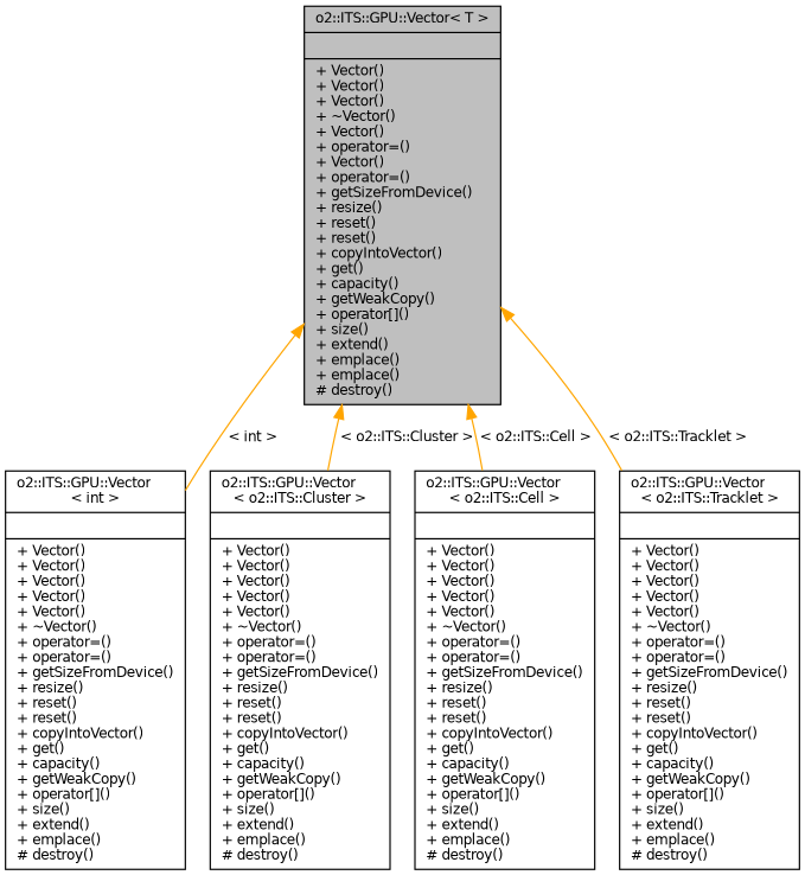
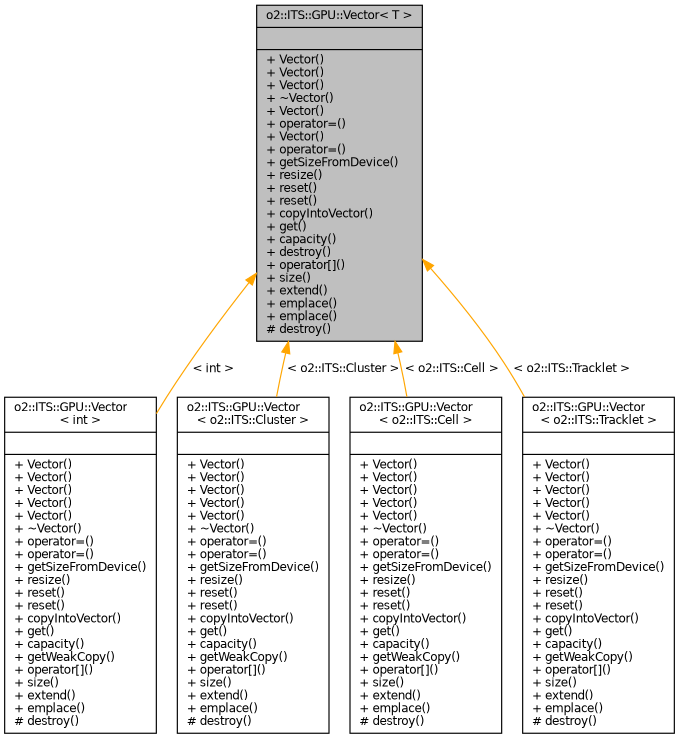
  digraph {
    node [color=black fontname=Helvetica fontsize=10 shape=record]
    edge [color=orange dir=back fontname=Helvetica fontsize=10 labelfontname=Helvetica labelfontsize=10 style=solid]
-   n1 [fillcolor=grey75 fontcolor=black height=0.2 label="{o2::ITS::GPU::Vector\< T \>\n||+ Vector()\l+ Vector()\l+ Vector()\l+ ~Vector()\l+ Vector()\l+ operator=()\l+ Vector()\l+ operator=()\l+ getSizeFromDevice()\l+ resize()\l+ reset()\l+ reset()\l+ copyIntoVector()\l+ get()\l+ capacity()\l+ getWeakCopy()\l+ operator[]()\l+ size()\l+ extend()\l+ emplace()\l+ emplace()\l# destroy()\l}" style=filled width=0.4]
+   n1 [fillcolor=grey75 fontcolor=black height=0.2 label="{o2::ITS::GPU::Vector\< T \>\n||+ Vector()\l+ Vector()\l+ Vector()\l+ ~Vector()\l+ Vector()\l+ operator=()\l+ Vector()\l+ operator=()\l+ getSizeFromDevice()\l+ resize()\l+ reset()\l+ reset()\l+ copyIntoVector()\l+ get()\l+ capacity()\l+ destroy()\l+ operator[]()\l+ size()\l+ extend()\l+ emplace()\l+ emplace()\l# destroy()\l}" style=filled width=0.4]
    n2 [height=0.2 label="{o2::ITS::GPU::Vector\l\< int \>\n||+ Vector()\l+ Vector()\l+ Vector()\l+ Vector()\l+ Vector()\l+ ~Vector()\l+ operator=()\l+ operator=()\l+ getSizeFromDevice()\l+ resize()\l+ reset()\l+ reset()\l+ copyIntoVector()\l+ get()\l+ capacity()\l+ getWeakCopy()\l+ operator[]()\l+ size()\l+ extend()\l+ emplace()\l# destroy()\l}" width=0.4]
    n3 [height=0.2 label="{o2::ITS::GPU::Vector\l\< o2::ITS::Cluster \>\n||+ Vector()\l+ Vector()\l+ Vector()\l+ Vector()\l+ Vector()\l+ ~Vector()\l+ operator=()\l+ operator=()\l+ getSizeFromDevice()\l+ resize()\l+ reset()\l+ reset()\l+ copyIntoVector()\l+ get()\l+ capacity()\l+ getWeakCopy()\l+ operator[]()\l+ size()\l+ extend()\l+ emplace()\l# destroy()\l}" width=0.4]
    n4 [height=0.2 label="{o2::ITS::GPU::Vector\l\< o2::ITS::Cell \>\n||+ Vector()\l+ Vector()\l+ Vector()\l+ Vector()\l+ Vector()\l+ ~Vector()\l+ operator=()\l+ operator=()\l+ getSizeFromDevice()\l+ resize()\l+ reset()\l+ reset()\l+ copyIntoVector()\l+ get()\l+ capacity()\l+ getWeakCopy()\l+ operator[]()\l+ size()\l+ extend()\l+ emplace()\l# destroy()\l}" width=0.4]
    n5 [height=0.2 label="{o2::ITS::GPU::Vector\l\< o2::ITS::Tracklet \>\n||+ Vector()\l+ Vector()\l+ Vector()\l+ Vector()\l+ Vector()\l+ ~Vector()\l+ operator=()\l+ operator=()\l+ getSizeFromDevice()\l+ resize()\l+ reset()\l+ reset()\l+ copyIntoVector()\l+ get()\l+ capacity()\l+ getWeakCopy()\l+ operator[]()\l+ size()\l+ extend()\l+ emplace()\l# destroy()\l}" width=0.4]
    n1 -> n2 [label=" \< int \>"]
    n1 -> n3 [label=" \< o2::ITS::Cluster \>"]
    n1 -> n4 [label=" \< o2::ITS::Cell \>"]
    n1 -> n5 [label=" \< o2::ITS::Tracklet \>"]
  }
